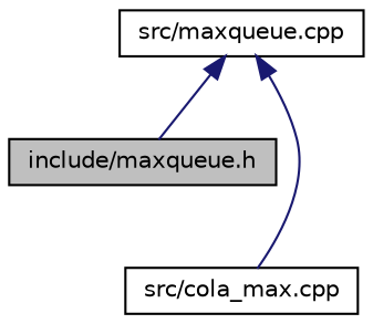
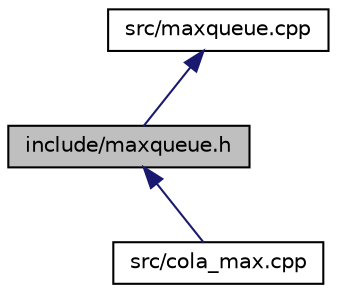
  digraph {
    node [color=black fillcolor=white fontname=Helvetica fontsize=10 shape=record style=filled]
    edge [color=midnightblue dir=back fontname=Helvetica fontsize=10 labelfontname=Helvetica labelfontsize=10 style=solid]
    n1 [fillcolor=grey75 fontcolor=black height=0.2 label="include/maxqueue.h" width=0.4]
    n2 [height=0.2 label="src/cola_max.cpp" width=0.4]
    n3 [height=0.2 label="src/maxqueue.cpp" width=0.4]
-   n3 -> n2
+   n1 -> n2
    n3 -> n1
  }
